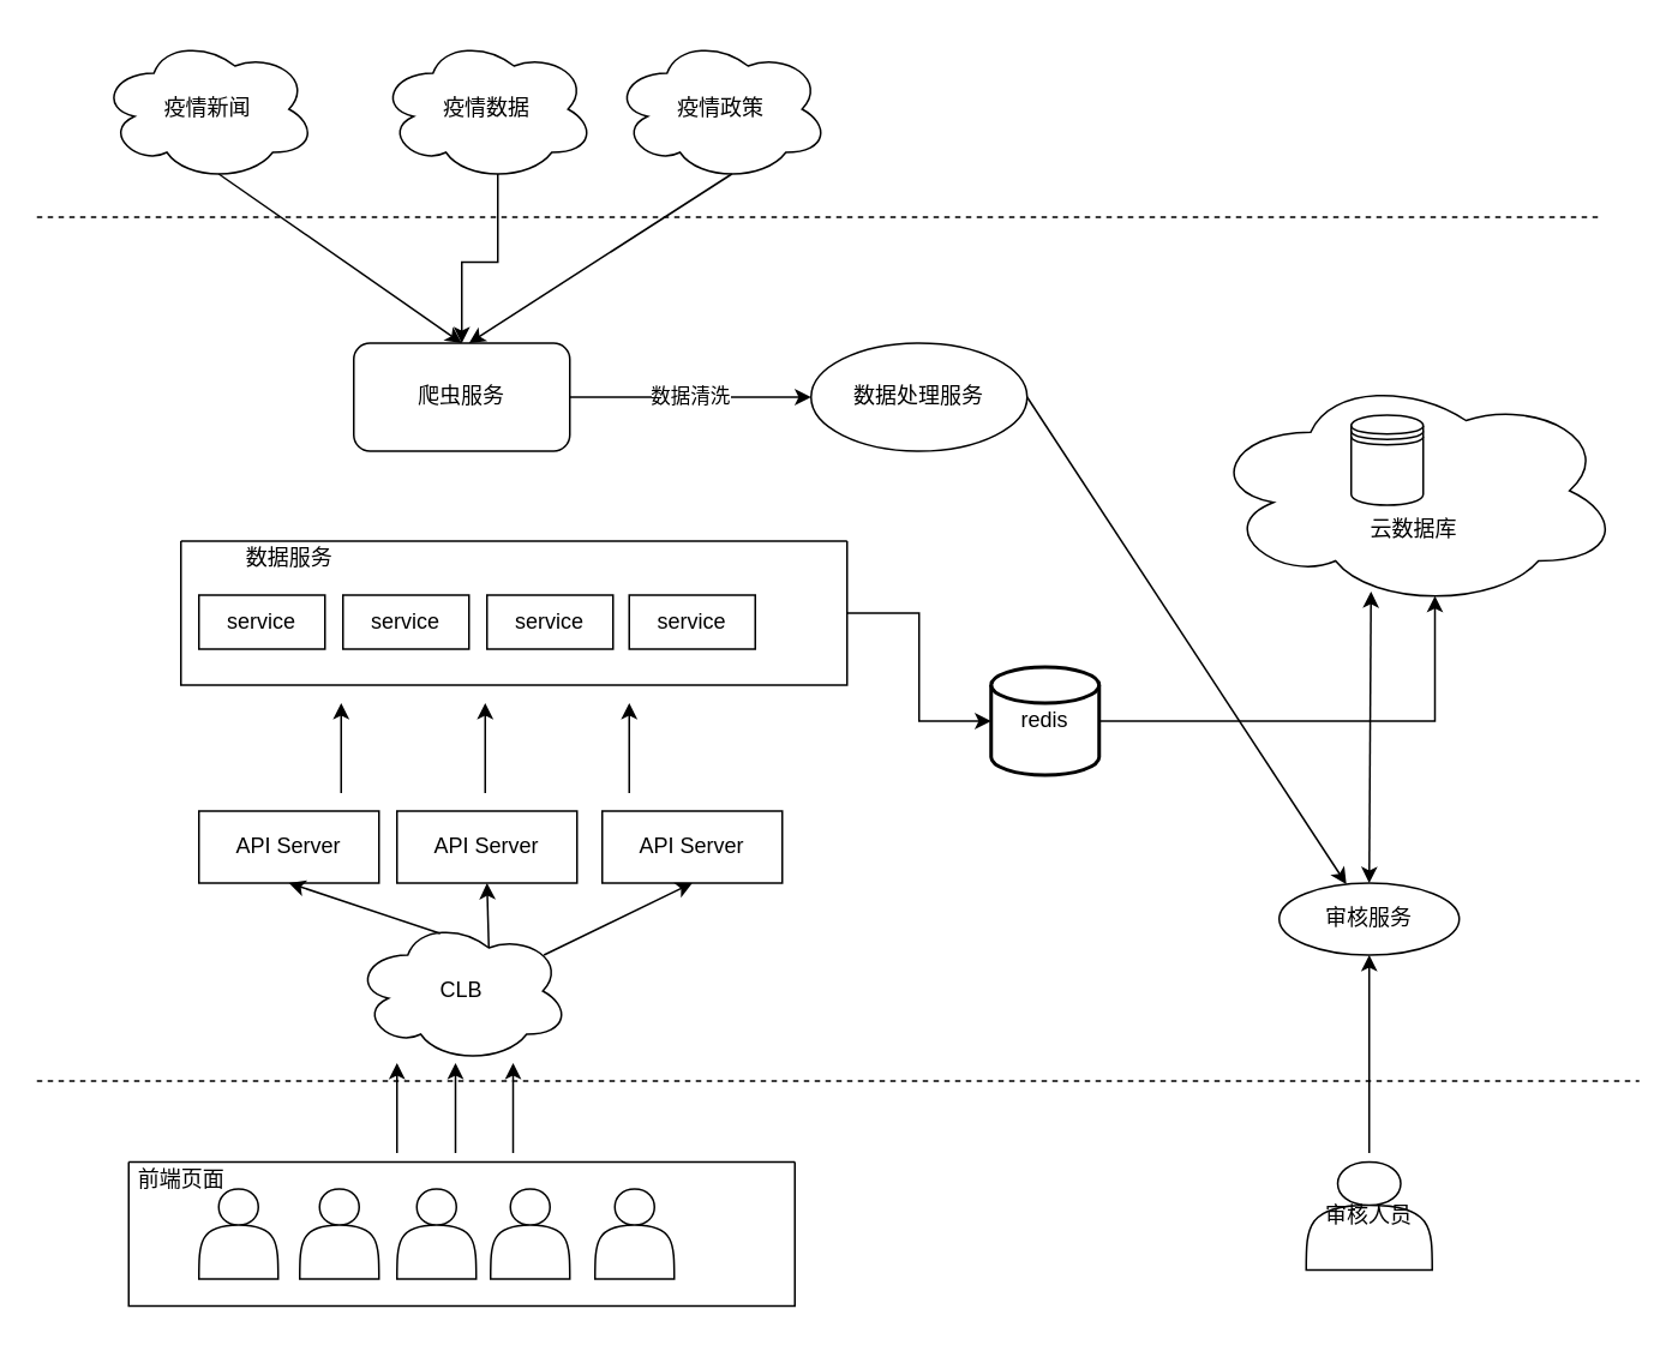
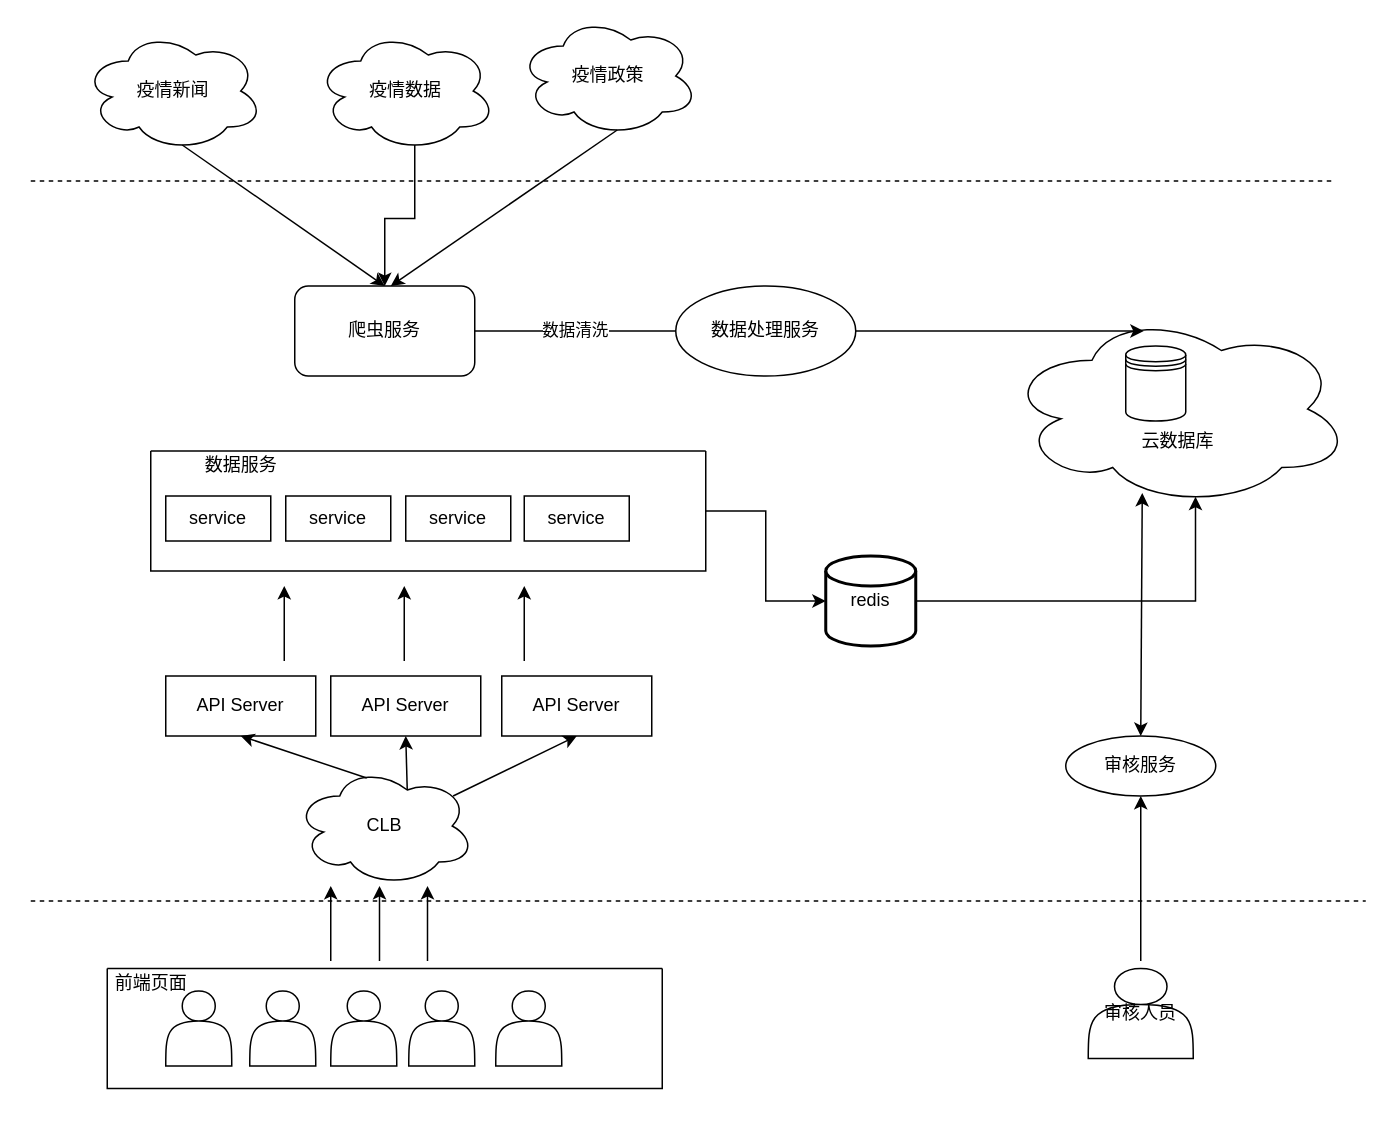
  <mxCell id="0" />
  <mxCell id="1" parent="0" />
  <mxCell id="2" value="爬虫服务" style="rounded=1;whiteSpace=wrap;html=1;" vertex="1" parent="1"><mxGeometry x="196" y="190" width="120" height="60" as="geometry" /></mxCell>
  <mxCell id="3" value="疫情新闻" style="ellipse;shape=cloud;whiteSpace=wrap;html=1;" vertex="1" parent="1"><mxGeometry x="55" y="20" width="120" height="80" as="geometry" /></mxCell>
  <mxCell id="4" style="edgeStyle=orthogonalEdgeStyle;rounded=0;orthogonalLoop=1;jettySize=auto;html=1;exitX=0.55;exitY=0.95;exitDx=0;exitDy=0;exitPerimeter=0;entryX=0.5;entryY=0;entryDx=0;entryDy=0;" edge="1" parent="1" source="5" target="2"><mxGeometry relative="1" as="geometry" /></mxCell>
  <mxCell id="5" value="疫情数据" style="ellipse;shape=cloud;whiteSpace=wrap;html=1;" vertex="1" parent="1"><mxGeometry x="210" y="20" width="120" height="80" as="geometry" /></mxCell>
- <mxCell id="6" value="疫情政策" style="ellipse;shape=cloud;whiteSpace=wrap;html=1;" vertex="1" parent="1"><mxGeometry x="340" y="20" width="120" height="80" as="geometry" /></mxCell>
+ <mxCell id="6" value="疫情政策" style="ellipse;shape=cloud;whiteSpace=wrap;html=1;" vertex="1" parent="1"><mxGeometry x="345" y="10" width="120" height="80" as="geometry" /></mxCell>
  <mxCell id="7" value="" style="endArrow=none;dashed=1;html=1;" edge="1" parent="1"><mxGeometry width="50" height="50" relative="1" as="geometry"><mxPoint y="120" as="sourcePoint" x="20" /><mxPoint x="890" y="120" as="targetPoint" /></mxGeometry></mxCell>
  <mxCell id="8" value="" style="endArrow=classic;html=1;exitX=0.55;exitY=0.95;exitDx=0;exitDy=0;exitPerimeter=0;entryX=0.5;entryY=0;entryDx=0;entryDy=0;" edge="1" parent="1" source="3" target="2"><mxGeometry width="50" height="50" relative="1" as="geometry"><mxPoint x="320" y="370" as="sourcePoint" /><mxPoint x="370" y="320" as="targetPoint" /></mxGeometry></mxCell>
  <mxCell id="9" value="" style="endArrow=classic;html=1;exitX=0.55;exitY=0.95;exitDx=0;exitDy=0;exitPerimeter=0;" edge="1" parent="1" source="6"><mxGeometry width="50" height="50" relative="1" as="geometry"><mxPoint x="320" y="370" as="sourcePoint" /><mxPoint x="260" y="190" as="targetPoint" /><Array as="points" /></mxGeometry></mxCell>
  <mxCell id="10" value="数据处理服务" style="ellipse;whiteSpace=wrap;html=1;" vertex="1" parent="1"><mxGeometry x="450" y="190" width="120" height="60" as="geometry" /></mxCell>
- <mxCell id="11" value="数据清洗" style="endArrow=classic;html=1;exitX=1;exitY=0.5;exitDx=0;exitDy=0;entryX=0;entryY=0.5;entryDx=0;entryDy=0;entryPerimeter=0;" edge="1" parent="1" source="2" target="10"><mxGeometry relative="1" as="geometry"><mxPoint x="290" y="340" as="sourcePoint" /><mxPoint x="390" y="340" as="targetPoint" /></mxGeometry></mxCell>
+ <mxCell id="11" value="数据清洗" style="endArrow=none;html=1;exitX=1;exitY=0.5;exitDx=0;exitDy=0;entryX=0;entryY=0.5;entryDx=0;entryDy=0;entryPerimeter=0;" edge="1" parent="1" source="2" target="10"><mxGeometry relative="1" as="geometry"><mxPoint x="290" y="340" as="sourcePoint" /><mxPoint x="390" y="340" as="targetPoint" /></mxGeometry></mxCell>
  <mxCell id="12" value="CLB" style="ellipse;shape=cloud;whiteSpace=wrap;html=1;" vertex="1" parent="1"><mxGeometry x="196" y="510" width="120" height="80" as="geometry" /></mxCell>
  <mxCell id="13" value="" style="shape=datastore;whiteSpace=wrap;html=1;" vertex="1" parent="1"><mxGeometry x="750" y="230" width="40" height="50" as="geometry" /></mxCell>
  <mxCell id="14" value="&lt;br&gt;&lt;br&gt;&lt;br&gt;云数据库" style="ellipse;shape=cloud;whiteSpace=wrap;html=1;align=center;fillColor=none;" vertex="1" parent="1"><mxGeometry x="670" y="207" width="230" height="130" as="geometry" /></mxCell>
- <mxCell id="15" value="" style="endArrow=classic;html=1;exitX=1;exitY=0.5;exitDx=0;exitDy=0;" edge="1" parent="1" source="10" target="35"><mxGeometry width="50" height="50" relative="1" as="geometry"><mxPoint x="320" y="320" as="sourcePoint" /><mxPoint x="370" y="270" as="targetPoint" /></mxGeometry></mxCell>
+ <mxCell id="15" value="" style="endArrow=classic;html=1;exitX=1;exitY=0.5;exitDx=0;exitDy=0;entryX=0.4;entryY=0.1;entryDx=0;entryDy=0;entryPerimeter=0;" edge="1" parent="1" source="10" target="14"><mxGeometry width="50" height="50" relative="1" as="geometry"><mxPoint x="320" y="320" as="sourcePoint" /><mxPoint x="370" y="270" as="targetPoint" /></mxGeometry></mxCell>
  <mxCell id="16" value="API Server" style="whiteSpace=wrap;html=1;align=center;fillColor=none;" vertex="1" parent="1"><mxGeometry x="110" y="450" width="100" height="40" as="geometry" /></mxCell>
  <mxCell id="17" value="API Server" style="whiteSpace=wrap;html=1;align=center;fillColor=none;" vertex="1" parent="1"><mxGeometry x="220" y="450" width="100" height="40" as="geometry" /></mxCell>
  <mxCell id="18" value="API Server" style="whiteSpace=wrap;html=1;align=center;fillColor=none;" vertex="1" parent="1"><mxGeometry x="334" y="450" width="100" height="40" as="geometry" /></mxCell>
  <mxCell id="19" value="" style="endArrow=classic;html=1;exitX=0.4;exitY=0.1;exitDx=0;exitDy=0;exitPerimeter=0;entryX=0.5;entryY=1;entryDx=0;entryDy=0;" edge="1" parent="1" source="12" target="16"><mxGeometry width="50" height="50" relative="1" as="geometry"><mxPoint x="320" y="380" as="sourcePoint" /><mxPoint x="370" y="330" as="targetPoint" /></mxGeometry></mxCell>
  <mxCell id="20" value="" style="endArrow=classic;html=1;exitX=0.625;exitY=0.2;exitDx=0;exitDy=0;exitPerimeter=0;entryX=0.5;entryY=1;entryDx=0;entryDy=0;" edge="1" parent="1" source="12" target="17"><mxGeometry width="50" height="50" relative="1" as="geometry"><mxPoint x="320" y="380" as="sourcePoint" /><mxPoint x="370" y="330" as="targetPoint" /></mxGeometry></mxCell>
  <mxCell id="21" value="" style="endArrow=classic;html=1;exitX=0.88;exitY=0.25;exitDx=0;exitDy=0;exitPerimeter=0;entryX=0.5;entryY=1;entryDx=0;entryDy=0;" edge="1" parent="1" source="12" target="18"><mxGeometry width="50" height="50" relative="1" as="geometry"><mxPoint x="320" y="380" as="sourcePoint" /><mxPoint x="370" y="330" as="targetPoint" /></mxGeometry></mxCell>
  <mxCell id="22" value="service" style="whiteSpace=wrap;html=1;align=center;fillColor=none;" vertex="1" parent="1"><mxGeometry x="110" y="330" width="70" height="30" as="geometry" /></mxCell>
  <mxCell id="23" value="service" style="whiteSpace=wrap;html=1;align=center;fillColor=none;" vertex="1" parent="1"><mxGeometry x="190" y="330" width="70" height="30" as="geometry" /></mxCell>
  <mxCell id="24" value="service" style="whiteSpace=wrap;html=1;align=center;fillColor=none;" vertex="1" parent="1"><mxGeometry x="270" y="330" width="70" height="30" as="geometry" /></mxCell>
  <mxCell id="25" value="service" style="whiteSpace=wrap;html=1;align=center;fillColor=none;" vertex="1" parent="1"><mxGeometry x="349" y="330" width="70" height="30" as="geometry" /></mxCell>
  <mxCell id="26" style="edgeStyle=orthogonalEdgeStyle;rounded=0;orthogonalLoop=1;jettySize=auto;html=1;exitX=1;exitY=0.5;exitDx=0;exitDy=0;entryX=0;entryY=0.5;entryDx=0;entryDy=0;entryPerimeter=0;" edge="1" parent="1" source="27" target="33"><mxGeometry relative="1" as="geometry" /></mxCell>
  <mxCell id="27" value="" style="swimlane;startSize=0;fillColor=none;" vertex="1" parent="1"><mxGeometry x="100" y="300" width="370" height="80" as="geometry"><mxRectangle x="80" y="300" width="50" height="40" as="alternateBounds" /></mxGeometry></mxCell>
  <mxCell id="28" value="数据服务" style="text;html=1;align=center;verticalAlign=middle;resizable=0;points=[];autosize=1;strokeColor=none;" vertex="1" parent="1"><mxGeometry x="130" y="300" width="60" height="20" as="geometry" /></mxCell>
  <mxCell id="29" value="" style="endArrow=classic;html=1;" edge="1" parent="1"><mxGeometry width="50" height="50" relative="1" as="geometry"><mxPoint x="269" y="440" as="sourcePoint" /><mxPoint x="269" y="390" as="targetPoint" /></mxGeometry></mxCell>
  <mxCell id="30" value="" style="endArrow=classic;html=1;" edge="1" parent="1"><mxGeometry width="50" height="50" relative="1" as="geometry"><mxPoint x="189" y="440" as="sourcePoint" /><mxPoint x="189" y="390" as="targetPoint" /></mxGeometry></mxCell>
  <mxCell id="31" value="" style="endArrow=classic;html=1;" edge="1" parent="1"><mxGeometry width="50" height="50" relative="1" as="geometry"><mxPoint x="349" y="440" as="sourcePoint" /><mxPoint x="349" y="390" as="targetPoint" /></mxGeometry></mxCell>
  <mxCell id="32" style="edgeStyle=orthogonalEdgeStyle;rounded=0;orthogonalLoop=1;jettySize=auto;html=1;exitX=1;exitY=0.5;exitDx=0;exitDy=0;exitPerimeter=0;entryX=0.55;entryY=0.95;entryDx=0;entryDy=0;entryPerimeter=0;" edge="1" parent="1" source="33" target="14"><mxGeometry relative="1" as="geometry" /></mxCell>
  <mxCell id="33" value="redis" style="strokeWidth=2;html=1;shape=mxgraph.flowchart.database;whiteSpace=wrap;fillColor=none;" vertex="1" parent="1"><mxGeometry x="550" y="370" width="60" height="60" as="geometry" /></mxCell>
  <mxCell id="34" value="" style="endArrow=none;dashed=1;html=1;" edge="1" parent="1"><mxGeometry width="50" height="50" relative="1" as="geometry"><mxPoint y="600" as="sourcePoint" x="20" /><mxPoint x="910" y="600" as="targetPoint" /></mxGeometry></mxCell>
  <mxCell id="35" value="审核服务" style="ellipse;whiteSpace=wrap;html=1;align=center;fillColor=none;" vertex="1" parent="1"><mxGeometry x="710" y="490" width="100" height="40" as="geometry" /></mxCell>
  <mxCell id="36" value="" style="endArrow=classic;startArrow=classic;html=1;exitX=0.5;exitY=0;exitDx=0;exitDy=0;" edge="1" parent="1" source="35"><mxGeometry width="50" height="50" relative="1" as="geometry"><mxPoint x="320" y="430" as="sourcePoint" /><mxPoint x="761" y="328" as="targetPoint" /></mxGeometry></mxCell>
  <mxCell id="37" value="" style="shape=actor;whiteSpace=wrap;html=1;fillColor=none;" vertex="1" parent="1"><mxGeometry x="110" y="660" width="44" height="50" as="geometry" /></mxCell>
  <mxCell id="38" value="" style="shape=actor;whiteSpace=wrap;html=1;fillColor=none;" vertex="1" parent="1"><mxGeometry x="166" y="660" width="44" height="50" as="geometry" /></mxCell>
  <mxCell id="39" value="" style="shape=actor;whiteSpace=wrap;html=1;fillColor=none;" vertex="1" parent="1"><mxGeometry x="220" y="660" width="44" height="50" as="geometry" /></mxCell>
  <mxCell id="40" value="" style="shape=actor;whiteSpace=wrap;html=1;fillColor=none;" vertex="1" parent="1"><mxGeometry x="272" y="660" width="44" height="50" as="geometry" /></mxCell>
  <mxCell id="41" value="" style="shape=actor;whiteSpace=wrap;html=1;fillColor=none;" vertex="1" parent="1"><mxGeometry x="330" y="660" width="44" height="50" as="geometry" /></mxCell>
  <mxCell id="42" value="" style="swimlane;startSize=0;fillColor=none;" vertex="1" parent="1"><mxGeometry x="71" y="645" width="370" height="80" as="geometry"><mxRectangle x="80" y="300" width="50" height="40" as="alternateBounds" /></mxGeometry></mxCell>
  <mxCell id="43" value="前端页面" style="text;html=1;align=center;verticalAlign=middle;resizable=0;points=[];autosize=1;strokeColor=none;" vertex="1" parent="1"><mxGeometry x="70" y="645" width="60" height="20" as="geometry" /></mxCell>
  <mxCell id="44" value="审核人员" style="shape=actor;whiteSpace=wrap;html=1;fillColor=none;" vertex="1" parent="1"><mxGeometry x="725" y="645" width="70" height="60" as="geometry" /></mxCell>
  <mxCell id="45" value="" style="endArrow=classic;html=1;entryX=0.5;entryY=1;entryDx=0;entryDy=0;" edge="1" parent="1" target="35"><mxGeometry width="50" height="50" relative="1" as="geometry"><mxPoint x="760" y="640" as="sourcePoint" /><mxPoint x="370" y="370" as="targetPoint" /></mxGeometry></mxCell>
  <mxCell id="46" value="" style="endArrow=classic;html=1;" edge="1" parent="1"><mxGeometry width="50" height="50" relative="1" as="geometry"><mxPoint x="220" y="640" as="sourcePoint" /><mxPoint x="220" y="590" as="targetPoint" /></mxGeometry></mxCell>
  <mxCell id="47" value="" style="endArrow=classic;html=1;" edge="1" parent="1"><mxGeometry width="50" height="50" relative="1" as="geometry"><mxPoint x="252.5" y="640" as="sourcePoint" /><mxPoint x="252.5" y="590" as="targetPoint" /></mxGeometry></mxCell>
  <mxCell id="48" value="" style="endArrow=classic;html=1;" edge="1" parent="1"><mxGeometry width="50" height="50" relative="1" as="geometry"><mxPoint x="284.5" y="640" as="sourcePoint" /><mxPoint x="284.5" y="590" as="targetPoint" /></mxGeometry></mxCell>
